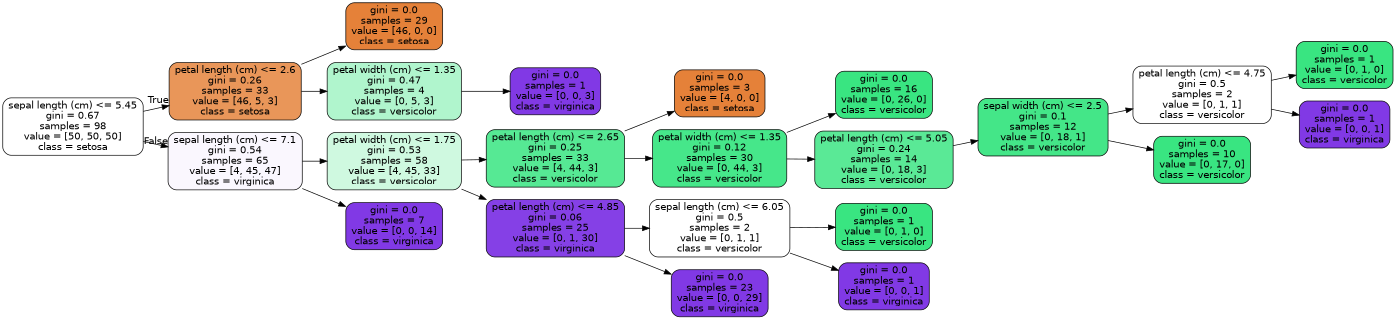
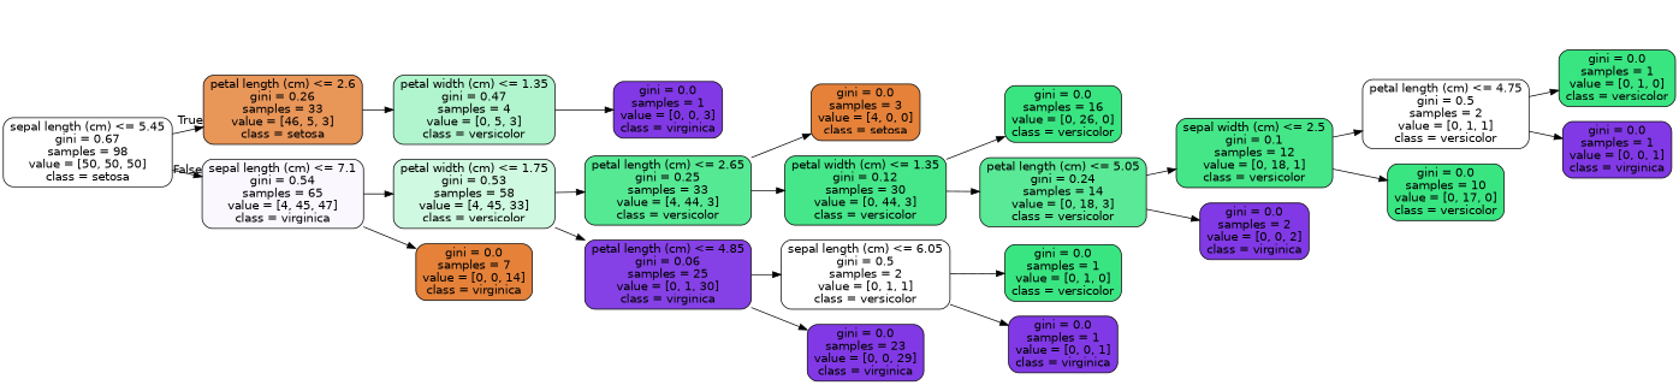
  digraph {
    rankdir=LR
    node [color=black fillcolor="#8139e5" fontname=helvetica shape=box style="filled, rounded"]
    edge [fontname=helvetica]
    n1 [fillcolor="#ffffff" label="sepal length (cm) <= 5.45\ngini = 0.67\nsamples = 98\nvalue = [50, 50, 50]\nclass = setosa"]
    n2 [fillcolor="#e99659" label="petal length (cm) <= 2.6\ngini = 0.26\nsamples = 33\nvalue = [46, 5, 3]\nclass = setosa"]
    n3 [fillcolor="#faf7fe" label="sepal length (cm) <= 7.1\ngini = 0.54\nsamples = 65\nvalue = [4, 45, 47]\nclass = virginica"]
-   n4 [fillcolor="#e58139" label="gini = 0.0\nsamples = 29\nvalue = [46, 0, 0]\nclass = setosa"]
    n5 [fillcolor="#b0f5cd" label="petal width (cm) <= 1.35\ngini = 0.47\nsamples = 4\nvalue = [0, 5, 3]\nclass = versicolor"]
    n6 [fillcolor="#cff9e0" label="petal width (cm) <= 1.75\ngini = 0.53\nsamples = 58\nvalue = [4, 45, 33]\nclass = versicolor"]
-   n7 [label="gini = 0.0\nsamples = 7\nvalue = [0, 0, 14]\nclass = virginica"]
+   n7 [fillcolor="#e58139" label="gini = 0.0\nsamples = 7\nvalue = [0, 0, 14]\nclass = virginica"]
    n8 [label="gini = 0.0\nsamples = 1\nvalue = [0, 0, 3]\nclass = virginica"]
    n9 [fillcolor="#56e994" label="petal length (cm) <= 2.65\ngini = 0.25\nsamples = 33\nvalue = [4, 44, 3]\nclass = versicolor"]
    n10 [fillcolor="#8540e6" label="petal length (cm) <= 4.85\ngini = 0.06\nsamples = 25\nvalue = [0, 1, 30]\nclass = virginica"]
    n11 [fillcolor="#e58139" label="gini = 0.0\nsamples = 3\nvalue = [4, 0, 0]\nclass = setosa"]
    n12 [fillcolor="#46e78a" label="petal width (cm) <= 1.35\ngini = 0.12\nsamples = 30\nvalue = [0, 44, 3]\nclass = versicolor"]
    n13 [fillcolor="#ffffff" label="sepal length (cm) <= 6.05\ngini = 0.5\nsamples = 2\nvalue = [0, 1, 1]\nclass = versicolor"]
    n14 [label="gini = 0.0\nsamples = 23\nvalue = [0, 0, 29]\nclass = virginica"]
    n15 [fillcolor="#39e581" label="gini = 0.0\nsamples = 16\nvalue = [0, 26, 0]\nclass = versicolor"]
    n16 [fillcolor="#5ae996" label="petal length (cm) <= 5.05\ngini = 0.24\nsamples = 14\nvalue = [0, 18, 3]\nclass = versicolor"]
    n17 [fillcolor="#44e688" label="sepal width (cm) <= 2.5\ngini = 0.1\nsamples = 12\nvalue = [0, 18, 1]\nclass = versicolor"]
+   n18 [label="gini = 0.0\nsamples = 2\nvalue = [0, 0, 2]\nclass = virginica"]
    n19 [fillcolor="#ffffff" label="petal length (cm) <= 4.75\ngini = 0.5\nsamples = 2\nvalue = [0, 1, 1]\nclass = versicolor"]
    n20 [fillcolor="#39e581" label="gini = 0.0\nsamples = 10\nvalue = [0, 17, 0]\nclass = versicolor"]
    n21 [fillcolor="#39e581" label="gini = 0.0\nsamples = 1\nvalue = [0, 1, 0]\nclass = versicolor"]
    n22 [label="gini = 0.0\nsamples = 1\nvalue = [0, 0, 1]\nclass = virginica"]
    n23 [fillcolor="#39e581" label="gini = 0.0\nsamples = 1\nvalue = [0, 1, 0]\nclass = versicolor"]
    n24 [label="gini = 0.0\nsamples = 1\nvalue = [0, 0, 1]\nclass = virginica"]
    n1 -> n2 [headlabel=True labelangle=45 labeldistance=2.5]
    n1 -> n3 [headlabel=False labelangle=-45 labeldistance=2.5]
-   n2 -> n4
    n2 -> n5
    n3 -> n6
    n3 -> n7
    n5 -> n8
    n6 -> n9
    n6 -> n10
    n9 -> n11
    n9 -> n12
    n10 -> n13
    n10 -> n14
    n12 -> n15
    n12 -> n16
    n13 -> n23
    n13 -> n24
    n16 -> n17
+   n16 -> n18
    n17 -> n19
    n17 -> n20
    n19 -> n21
    n19 -> n22
  }
